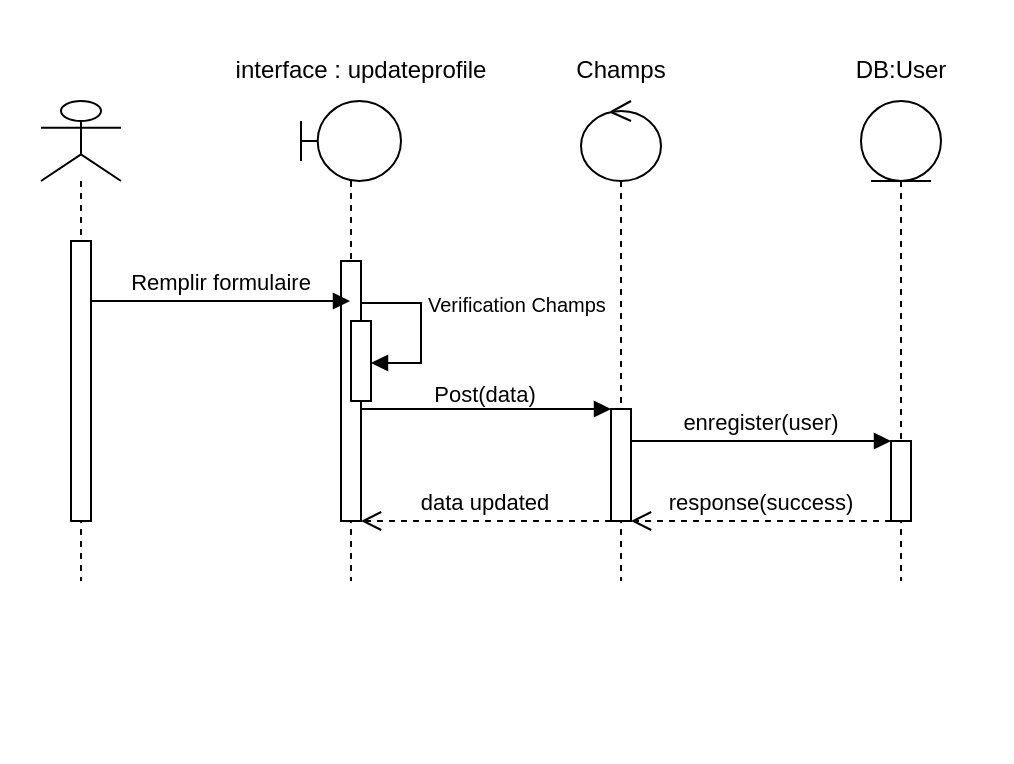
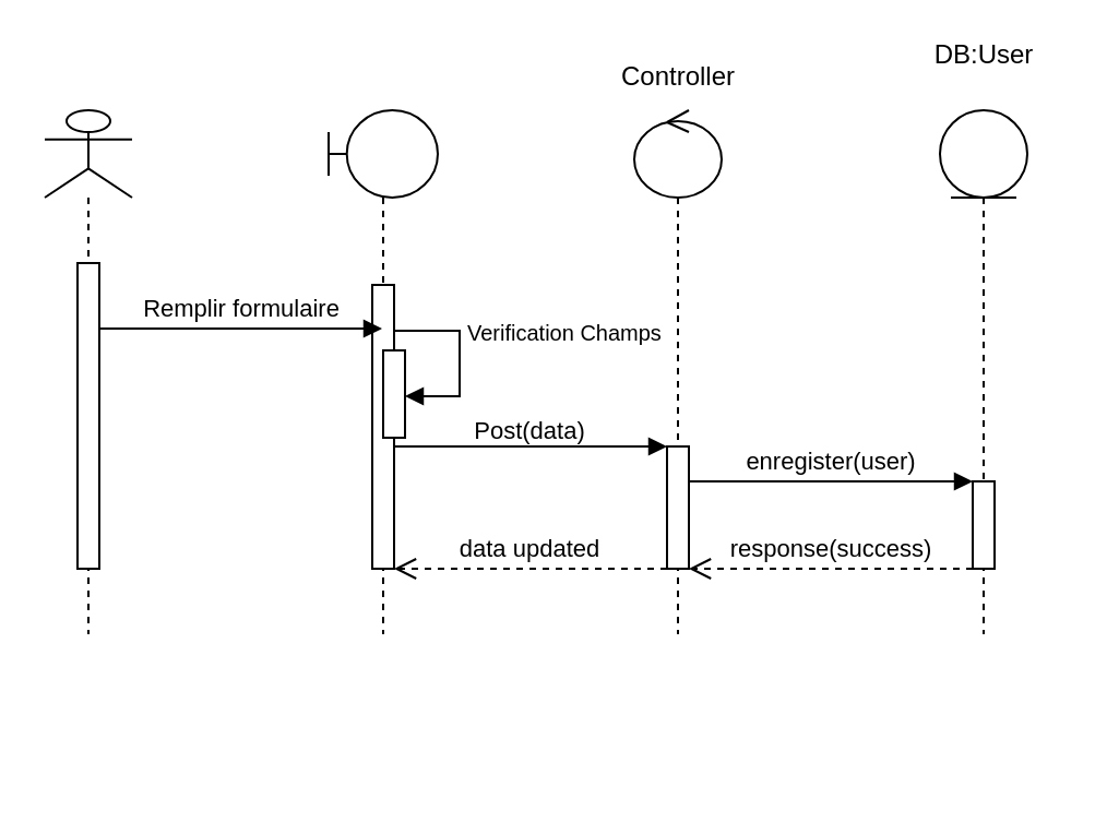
  <mxCell id="0" />
  <mxCell id="1" parent="0" />
  <mxCell id="2" value="" style="shape=umlLifeline;perimeter=lifelinePerimeter;whiteSpace=wrap;html=1;container=1;dropTarget=0;collapsible=0;recursiveResize=0;outlineConnect=0;portConstraint=eastwest;newEdgeStyle={&quot;edgeStyle&quot;:&quot;elbowEdgeStyle&quot;,&quot;elbow&quot;:&quot;vertical&quot;,&quot;curved&quot;:0,&quot;rounded&quot;:0};participant=umlActor;" vertex="1" parent="1"><mxGeometry x="20" y="50" width="40" height="240" as="geometry" /></mxCell>
  <mxCell id="3" value="" style="html=1;points=[];perimeter=orthogonalPerimeter;outlineConnect=0;targetShapes=umlLifeline;portConstraint=eastwest;newEdgeStyle={&quot;edgeStyle&quot;:&quot;elbowEdgeStyle&quot;,&quot;elbow&quot;:&quot;vertical&quot;,&quot;curved&quot;:0,&quot;rounded&quot;:0};" vertex="1" parent="2"><mxGeometry x="15" y="70" width="10" height="140" as="geometry" /></mxCell>
  <mxCell id="4" value="" style="shape=umlLifeline;perimeter=lifelinePerimeter;whiteSpace=wrap;html=1;container=1;dropTarget=0;collapsible=0;recursiveResize=0;outlineConnect=0;portConstraint=eastwest;newEdgeStyle={&quot;edgeStyle&quot;:&quot;elbowEdgeStyle&quot;,&quot;elbow&quot;:&quot;vertical&quot;,&quot;curved&quot;:0,&quot;rounded&quot;:0};participant=umlBoundary;" vertex="1" parent="1"><mxGeometry x="150" y="50" width="50" height="240" as="geometry" /></mxCell>
  <mxCell id="5" value="" style="html=1;points=[];perimeter=orthogonalPerimeter;outlineConnect=0;targetShapes=umlLifeline;portConstraint=eastwest;newEdgeStyle={&quot;edgeStyle&quot;:&quot;elbowEdgeStyle&quot;,&quot;elbow&quot;:&quot;vertical&quot;,&quot;curved&quot;:0,&quot;rounded&quot;:0};" vertex="1" parent="4"><mxGeometry x="20" y="80" width="10" height="130" as="geometry" /></mxCell>
  <mxCell id="6" value="" style="html=1;points=[];perimeter=orthogonalPerimeter;outlineConnect=0;targetShapes=umlLifeline;portConstraint=eastwest;newEdgeStyle={&quot;edgeStyle&quot;:&quot;elbowEdgeStyle&quot;,&quot;elbow&quot;:&quot;vertical&quot;,&quot;curved&quot;:0,&quot;rounded&quot;:0};" vertex="1" parent="4"><mxGeometry x="25" y="110" width="10" height="40" as="geometry" /></mxCell>
  <mxCell id="7" value="&lt;div style=&quot;font-size: 10px;&quot;&gt;&lt;font style=&quot;font-size: 10px;&quot;&gt;Verification Champs&lt;/font&gt;&lt;/div&gt;&lt;div style=&quot;font-size: 10px;&quot;&gt;&lt;font style=&quot;font-size: 10px;&quot;&gt;&lt;br&gt;&lt;/font&gt;&lt;/div&gt;" style="html=1;align=left;spacingLeft=2;endArrow=block;rounded=0;edgeStyle=orthogonalEdgeStyle;curved=0;rounded=0;" edge="1" parent="4"><mxGeometry relative="1" as="geometry"><mxPoint x="30" y="90" as="sourcePoint" /><Array as="points"><mxPoint x="30" y="101" /><mxPoint x="60" y="101" /><mxPoint x="60" y="131" /></Array><mxPoint x="35.0" y="131" as="targetPoint" /></mxGeometry></mxCell>
  <mxCell id="8" value="" style="shape=umlLifeline;perimeter=lifelinePerimeter;whiteSpace=wrap;html=1;container=1;dropTarget=0;collapsible=0;recursiveResize=0;outlineConnect=0;portConstraint=eastwest;newEdgeStyle={&quot;edgeStyle&quot;:&quot;elbowEdgeStyle&quot;,&quot;elbow&quot;:&quot;vertical&quot;,&quot;curved&quot;:0,&quot;rounded&quot;:0};participant=umlEntity;" vertex="1" parent="1"><mxGeometry x="430" y="50" width="40" height="240" as="geometry" /></mxCell>
  <mxCell id="9" value="" style="html=1;points=[];perimeter=orthogonalPerimeter;outlineConnect=0;targetShapes=umlLifeline;portConstraint=eastwest;newEdgeStyle={&quot;edgeStyle&quot;:&quot;elbowEdgeStyle&quot;,&quot;elbow&quot;:&quot;vertical&quot;,&quot;curved&quot;:0,&quot;rounded&quot;:0};" vertex="1" parent="8"><mxGeometry x="15" y="170" width="10" height="40" as="geometry" /></mxCell>
  <mxCell id="10" value="" style="shape=umlLifeline;perimeter=lifelinePerimeter;whiteSpace=wrap;html=1;container=1;dropTarget=0;collapsible=0;recursiveResize=0;outlineConnect=0;portConstraint=eastwest;newEdgeStyle={&quot;edgeStyle&quot;:&quot;elbowEdgeStyle&quot;,&quot;elbow&quot;:&quot;vertical&quot;,&quot;curved&quot;:0,&quot;rounded&quot;:0};participant=umlControl;" vertex="1" parent="1"><mxGeometry x="290" y="50" width="40" height="240" as="geometry" /></mxCell>
  <mxCell id="11" value="" style="html=1;points=[];perimeter=orthogonalPerimeter;outlineConnect=0;targetShapes=umlLifeline;portConstraint=eastwest;newEdgeStyle={&quot;edgeStyle&quot;:&quot;elbowEdgeStyle&quot;,&quot;elbow&quot;:&quot;vertical&quot;,&quot;curved&quot;:0,&quot;rounded&quot;:0};" vertex="1" parent="10"><mxGeometry x="15" y="154" width="10" height="56" as="geometry" /></mxCell>
  <mxCell id="12" value="" style="html=1;verticalAlign=bottom;endArrow=block;edgeStyle=elbowEdgeStyle;elbow=vertical;curved=0;rounded=0;" edge="1" parent="10" target="11"><mxGeometry x="0.389" y="-76" relative="1" as="geometry"><mxPoint x="-55" y="154" as="sourcePoint" /><Array as="points"><mxPoint x="-110" y="154" /></Array><mxPoint as="offset" /></mxGeometry></mxCell>
  <mxCell id="13" value="Post(data)" style="edgeLabel;html=1;align=center;verticalAlign=middle;resizable=0;points=[];" vertex="1" connectable="0" parent="12"><mxGeometry x="0.385" y="2" relative="1" as="geometry"><mxPoint x="-9" y="-6" as="offset" /></mxGeometry></mxCell>
  <mxCell id="14" value="enregister(user)" style="html=1;verticalAlign=bottom;endArrow=block;edgeStyle=elbowEdgeStyle;elbow=vertical;curved=0;rounded=0;" edge="1" parent="1" source="11" target="9"><mxGeometry relative="1" as="geometry"><mxPoint x="375" y="310" as="sourcePoint" /><Array as="points"><mxPoint x="370" y="220" /><mxPoint x="400" y="320" /><mxPoint x="390" y="310" /></Array></mxGeometry></mxCell>
  <mxCell id="15" value="response(success)" style="html=1;verticalAlign=bottom;endArrow=open;dashed=1;endSize=8;edgeStyle=elbowEdgeStyle;elbow=vertical;curved=0;rounded=0;" edge="1" parent="1" source="9" target="11"><mxGeometry relative="1" as="geometry"><mxPoint x="375" y="385" as="targetPoint" /><Array as="points"><mxPoint x="370" y="260" /><mxPoint x="380" y="360" /></Array></mxGeometry></mxCell>
- <mxCell id="16" value="&lt;div&gt;interface : updateprofile&lt;/div&gt;" style="text;html=1;align=center;verticalAlign=middle;resizable=0;points=[];autosize=1;strokeColor=none;fillColor=none;" vertex="1" parent="1"><mxGeometry x="100" y="20" width="160" height="30" as="geometry" /></mxCell>
- <mxCell id="17" value="Champs" style="text;html=1;align=center;verticalAlign=middle;resizable=0;points=[];autosize=1;strokeColor=none;fillColor=none;" vertex="1" parent="1"><mxGeometry x="270" y="20" width="80" height="30" as="geometry" /></mxCell>
- <mxCell id="18" value="DB:User" style="text;html=1;align=center;verticalAlign=middle;resizable=0;points=[];autosize=1;strokeColor=none;fillColor=none;" vertex="1" parent="1"><mxGeometry x="415" y="20" width="70" height="30" as="geometry" /></mxCell>
+ <mxCell id="17" value="Controller" style="text;html=1;align=center;verticalAlign=middle;resizable=0;points=[];autosize=1;strokeColor=none;fillColor=none;" vertex="1" parent="1"><mxGeometry x="270" y="20" width="80" height="30" as="geometry" /></mxCell>
+ <mxCell id="18" value="DB:User" style="text;html=1;align=center;verticalAlign=middle;resizable=0;points=[];autosize=1;strokeColor=none;fillColor=none;" vertex="1" parent="1"><mxGeometry x="415" y="10" width="70" height="30" as="geometry" /></mxCell>
  <mxCell id="19" value="Remplir formulaire" style="html=1;verticalAlign=bottom;endArrow=block;edgeStyle=elbowEdgeStyle;elbow=vertical;curved=0;rounded=0;" edge="1" parent="1" source="3" target="4"><mxGeometry width="80" relative="1" as="geometry"><mxPoint x="50" y="150" as="sourcePoint" /><mxPoint x="130" y="150" as="targetPoint" /><Array as="points"><mxPoint x="60" y="150" /></Array></mxGeometry></mxCell>
  <mxCell id="20" value="data updated" style="html=1;verticalAlign=bottom;endArrow=open;dashed=1;endSize=8;edgeStyle=elbowEdgeStyle;elbow=vertical;curved=0;rounded=0;" edge="1" parent="1" source="11" target="5"><mxGeometry relative="1" as="geometry"><mxPoint x="180" y="360" as="targetPoint" /><Array as="points"><mxPoint x="250" y="260" /><mxPoint x="245" y="360" /></Array><mxPoint x="310" y="360" as="sourcePoint" /></mxGeometry></mxCell>
